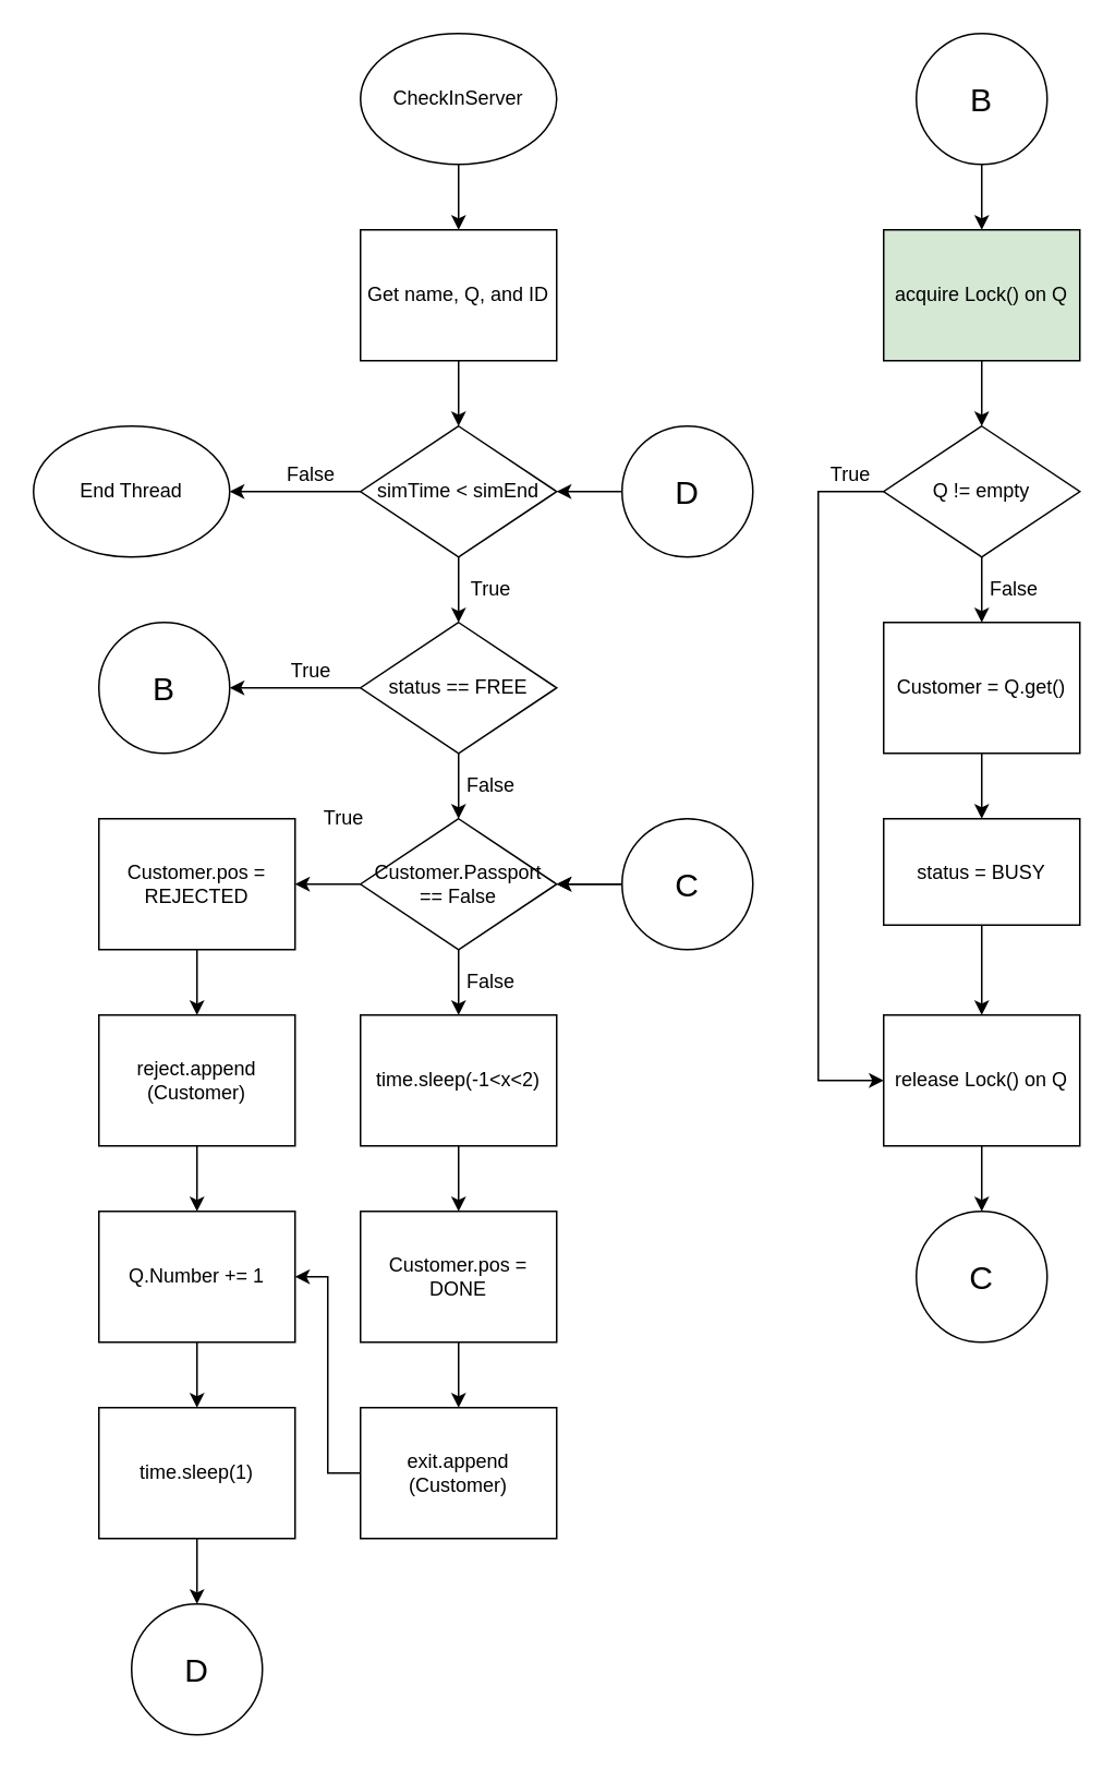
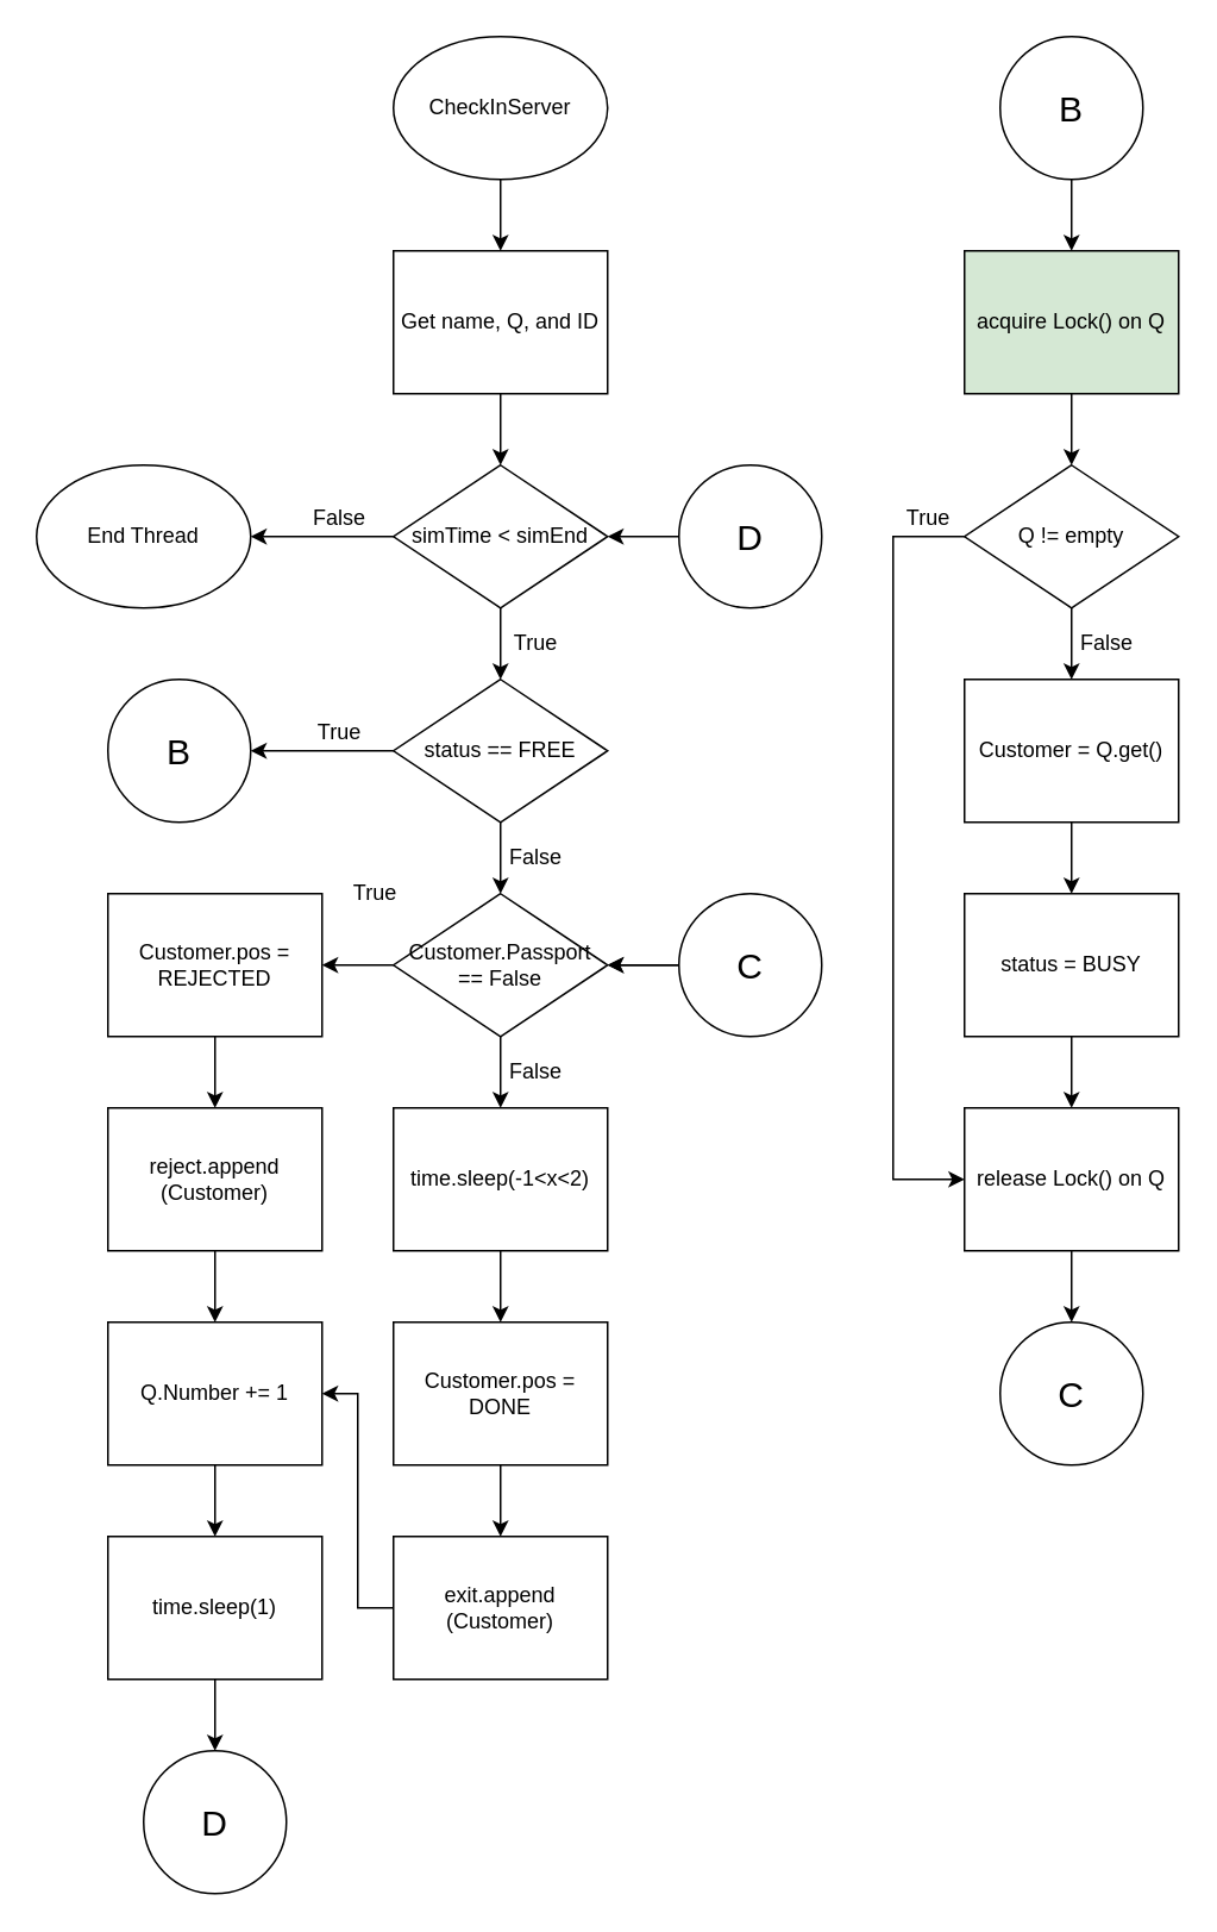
  <mxCell id="0" />
  <mxCell id="1" parent="0" />
  <mxCell id="2" value="" style="edgeStyle=orthogonalEdgeStyle;rounded=0;orthogonalLoop=1;jettySize=auto;html=1;" parent="1" source="3" target="5" edge="1"><mxGeometry relative="1" as="geometry" /></mxCell>
  <mxCell id="3" value="&lt;span&gt;CheckInServer&lt;/span&gt;" style="ellipse;whiteSpace=wrap;html=1;" parent="1" vertex="1"><mxGeometry x="220" width="120" height="80" as="geometry" y="20" /></mxCell>
  <mxCell id="4" value="" style="edgeStyle=orthogonalEdgeStyle;rounded=0;orthogonalLoop=1;jettySize=auto;html=1;" parent="1" source="5" target="8" edge="1"><mxGeometry relative="1" as="geometry" /></mxCell>
  <mxCell id="5" value="Get name, Q, and ID" style="rounded=0;whiteSpace=wrap;html=1;" parent="1" vertex="1"><mxGeometry x="220" y="140" width="120" height="80" as="geometry" /></mxCell>
  <mxCell id="6" value="" style="edgeStyle=orthogonalEdgeStyle;rounded=0;orthogonalLoop=1;jettySize=auto;html=1;" parent="1" source="8" edge="1"><mxGeometry relative="1" as="geometry"><mxPoint x="140" y="300" as="targetPoint" /></mxGeometry></mxCell>
  <mxCell id="7" value="" style="edgeStyle=orthogonalEdgeStyle;rounded=0;orthogonalLoop=1;jettySize=auto;html=1;" parent="1" source="8" target="13" edge="1"><mxGeometry relative="1" as="geometry" /></mxCell>
  <mxCell id="8" value="simTime &amp;lt; simEnd" style="rhombus;whiteSpace=wrap;html=1;" parent="1" vertex="1"><mxGeometry x="220" y="260" width="120" height="80" as="geometry" /></mxCell>
  <mxCell id="9" value="End Thread" style="ellipse;whiteSpace=wrap;html=1;" parent="1" vertex="1"><mxGeometry x="20" y="260" width="120" height="80" as="geometry" /></mxCell>
  <mxCell id="10" value="False" style="text;html=1;strokeColor=none;fillColor=none;align=center;verticalAlign=middle;whiteSpace=wrap;rounded=0;" parent="1" vertex="1"><mxGeometry x="170" y="270" width="40" height="40" as="geometry" /></mxCell>
  <mxCell id="11" value="" style="edgeStyle=orthogonalEdgeStyle;rounded=0;orthogonalLoop=1;jettySize=auto;html=1;" parent="1" source="13" target="15" edge="1"><mxGeometry relative="1" as="geometry" /></mxCell>
  <mxCell id="12" value="" style="edgeStyle=orthogonalEdgeStyle;rounded=0;orthogonalLoop=1;jettySize=auto;html=1;" parent="1" source="13" target="34" edge="1"><mxGeometry relative="1" as="geometry" /></mxCell>
  <mxCell id="13" value="status == FREE" style="rhombus;whiteSpace=wrap;html=1;" parent="1" vertex="1"><mxGeometry x="220" y="380" width="120" height="80" as="geometry" /></mxCell>
  <mxCell id="14" value="True" style="text;html=1;strokeColor=none;fillColor=none;align=center;verticalAlign=middle;whiteSpace=wrap;rounded=0;" parent="1" vertex="1"><mxGeometry x="280" y="340" width="40" height="40" as="geometry" /></mxCell>
  <mxCell id="15" value="B" style="ellipse;whiteSpace=wrap;html=1;aspect=fixed;fontSize=20;" parent="1" vertex="1"><mxGeometry x="60" y="380" width="80" height="80" as="geometry" /></mxCell>
  <mxCell id="16" value="True" style="text;html=1;strokeColor=none;fillColor=none;align=center;verticalAlign=middle;whiteSpace=wrap;rounded=0;" parent="1" vertex="1"><mxGeometry x="170" y="390" width="40" height="40" as="geometry" /></mxCell>
  <mxCell id="17" value="" style="edgeStyle=orthogonalEdgeStyle;rounded=0;orthogonalLoop=1;jettySize=auto;html=1;" parent="1" source="18" target="21" edge="1"><mxGeometry relative="1" as="geometry" /></mxCell>
  <mxCell id="18" value="B" style="ellipse;whiteSpace=wrap;html=1;aspect=fixed;fontSize=20;" parent="1" vertex="1"><mxGeometry x="560" width="80" height="80" as="geometry" y="20" /></mxCell>
  <mxCell id="19" value="" style="edgeStyle=orthogonalEdgeStyle;rounded=0;orthogonalLoop=1;jettySize=auto;html=1;" parent="1" source="21" target="23" edge="1"><mxGeometry relative="1" as="geometry" /></mxCell>
  <mxCell id="20" style="edgeStyle=orthogonalEdgeStyle;rounded=0;orthogonalLoop=1;jettySize=auto;html=1;entryX=0;entryY=0.5;entryDx=0;entryDy=0;exitX=0;exitY=0.5;exitDx=0;exitDy=0;" parent="1" source="23" target="29" edge="1"><mxGeometry relative="1" as="geometry"><Array as="points"><mxPoint x="500" y="300" /><mxPoint x="500" y="660" /></Array></mxGeometry></mxCell>
  <mxCell id="21" value="acquire Lock() on Q" style="rounded=0;whiteSpace=wrap;html=1;fillColor=#d5e8d4;" parent="1" vertex="1"><mxGeometry x="540" y="140" width="120" height="80" as="geometry" /></mxCell>
  <mxCell id="22" value="" style="edgeStyle=orthogonalEdgeStyle;rounded=0;orthogonalLoop=1;jettySize=auto;html=1;" parent="1" source="23" target="25" edge="1"><mxGeometry relative="1" as="geometry" /></mxCell>
  <mxCell id="23" value="Q != empty" style="rhombus;whiteSpace=wrap;html=1;" parent="1" vertex="1"><mxGeometry x="540" y="260" width="120" height="80" as="geometry" /></mxCell>
  <mxCell id="24" value="" style="edgeStyle=orthogonalEdgeStyle;rounded=0;orthogonalLoop=1;jettySize=auto;html=1;" parent="1" source="25" target="27" edge="1"><mxGeometry relative="1" as="geometry" /></mxCell>
  <mxCell id="25" value="Customer = Q.get()" style="rounded=0;whiteSpace=wrap;html=1;" parent="1" vertex="1"><mxGeometry x="540" y="380" width="120" height="80" as="geometry" /></mxCell>
  <mxCell id="26" value="" style="edgeStyle=orthogonalEdgeStyle;rounded=0;orthogonalLoop=1;jettySize=auto;html=1;" parent="1" source="27" target="29" edge="1"><mxGeometry relative="1" as="geometry" /></mxCell>
- <mxCell id="27" value="status = BUSY" style="rounded=0;whiteSpace=wrap;html=1;" parent="1" vertex="1"><mxGeometry x="540" y="500" width="120" height="65" as="geometry" /></mxCell>
+ <mxCell id="27" value="status = BUSY" style="rounded=0;whiteSpace=wrap;html=1;" parent="1" vertex="1"><mxGeometry x="540" y="500" width="120" height="80" as="geometry" /></mxCell>
  <mxCell id="28" value="" style="edgeStyle=orthogonalEdgeStyle;rounded=0;orthogonalLoop=1;jettySize=auto;html=1;" parent="1" source="29" target="58" edge="1"><mxGeometry relative="1" as="geometry" /></mxCell>
  <mxCell id="29" value="release Lock() on Q" style="rounded=0;whiteSpace=wrap;html=1;" parent="1" vertex="1"><mxGeometry x="540" y="620" width="120" height="80" as="geometry" /></mxCell>
  <mxCell id="30" value="False" style="text;html=1;strokeColor=none;fillColor=none;align=center;verticalAlign=middle;whiteSpace=wrap;rounded=0;" parent="1" vertex="1"><mxGeometry x="600" y="340" width="40" height="40" as="geometry" /></mxCell>
  <mxCell id="31" value="True" style="text;html=1;strokeColor=none;fillColor=none;align=center;verticalAlign=middle;whiteSpace=wrap;rounded=0;" parent="1" vertex="1"><mxGeometry x="500" y="270" width="40" height="40" as="geometry" /></mxCell>
  <mxCell id="32" value="" style="edgeStyle=orthogonalEdgeStyle;rounded=0;orthogonalLoop=1;jettySize=auto;html=1;" parent="1" source="34" target="47" edge="1"><mxGeometry relative="1" as="geometry" /></mxCell>
  <mxCell id="33" value="" style="edgeStyle=orthogonalEdgeStyle;rounded=0;orthogonalLoop=1;jettySize=auto;html=1;" parent="1" source="34" target="40" edge="1"><mxGeometry relative="1" as="geometry" /></mxCell>
  <mxCell id="34" value="Customer.Passport == False" style="rhombus;whiteSpace=wrap;html=1;" parent="1" vertex="1"><mxGeometry x="220" y="500" width="120" height="80" as="geometry" /></mxCell>
  <mxCell id="35" value="False" style="text;html=1;strokeColor=none;fillColor=none;align=center;verticalAlign=middle;whiteSpace=wrap;rounded=0;" parent="1" vertex="1"><mxGeometry x="280" y="460" width="40" height="40" as="geometry" /></mxCell>
  <mxCell id="36" value="" style="edgeStyle=orthogonalEdgeStyle;rounded=0;orthogonalLoop=1;jettySize=auto;html=1;" parent="1" source="38" target="34" edge="1"><mxGeometry relative="1" as="geometry" /></mxCell>
  <mxCell id="37" value="" style="edgeStyle=orthogonalEdgeStyle;rounded=0;orthogonalLoop=1;jettySize=auto;html=1;" parent="1" source="38" target="34" edge="1"><mxGeometry relative="1" as="geometry" /></mxCell>
  <mxCell id="38" value="C" style="ellipse;whiteSpace=wrap;html=1;aspect=fixed;fontSize=20;" parent="1" vertex="1"><mxGeometry x="380" y="500" width="80" height="80" as="geometry" /></mxCell>
  <mxCell id="39" value="" style="edgeStyle=orthogonalEdgeStyle;rounded=0;orthogonalLoop=1;jettySize=auto;html=1;" parent="1" source="40" target="42" edge="1"><mxGeometry relative="1" as="geometry" /></mxCell>
  <mxCell id="40" value="Customer.pos = REJECTED" style="rounded=0;whiteSpace=wrap;html=1;" parent="1" vertex="1"><mxGeometry x="60" y="500" width="120" height="80" as="geometry" /></mxCell>
  <mxCell id="41" value="" style="edgeStyle=orthogonalEdgeStyle;rounded=0;orthogonalLoop=1;jettySize=auto;html=1;" parent="1" source="42" target="52" edge="1"><mxGeometry relative="1" as="geometry" /></mxCell>
  <mxCell id="42" value="reject.append&lt;br&gt;(Customer)" style="rounded=0;whiteSpace=wrap;html=1;" parent="1" vertex="1"><mxGeometry x="60" y="620" width="120" height="80" as="geometry" /></mxCell>
  <mxCell id="43" value="True" style="text;html=1;strokeColor=none;fillColor=none;align=center;verticalAlign=middle;whiteSpace=wrap;rounded=0;" parent="1" vertex="1"><mxGeometry x="190" y="480" width="40" height="40" as="geometry" /></mxCell>
  <mxCell id="44" value="" style="edgeStyle=orthogonalEdgeStyle;rounded=0;orthogonalLoop=1;jettySize=auto;html=1;" parent="1" source="45" target="49" edge="1"><mxGeometry relative="1" as="geometry" /></mxCell>
  <mxCell id="45" value="Customer.pos = DONE" style="rounded=0;whiteSpace=wrap;html=1;" parent="1" vertex="1"><mxGeometry x="220" y="740" width="120" height="80" as="geometry" /></mxCell>
  <mxCell id="46" value="" style="edgeStyle=orthogonalEdgeStyle;rounded=0;orthogonalLoop=1;jettySize=auto;html=1;" parent="1" source="47" target="45" edge="1"><mxGeometry relative="1" as="geometry" /></mxCell>
  <mxCell id="47" value="time.sleep(-1&amp;lt;x&amp;lt;2)" style="rounded=0;whiteSpace=wrap;html=1;" parent="1" vertex="1"><mxGeometry x="220" y="620" width="120" height="80" as="geometry" /></mxCell>
  <mxCell id="48" value="" style="edgeStyle=orthogonalEdgeStyle;rounded=0;orthogonalLoop=1;jettySize=auto;html=1;exitX=0;exitY=0.5;exitDx=0;exitDy=0;" parent="1" source="49" target="52" edge="1"><mxGeometry relative="1" as="geometry"><Array as="points"><mxPoint x="200" y="900" /><mxPoint x="200" y="780" /></Array></mxGeometry></mxCell>
  <mxCell id="49" value="exit.append&lt;br&gt;(Customer)" style="rounded=0;whiteSpace=wrap;html=1;" parent="1" vertex="1"><mxGeometry x="220" y="860" width="120" height="80" as="geometry" /></mxCell>
  <mxCell id="50" value="False" style="text;html=1;strokeColor=none;fillColor=none;align=center;verticalAlign=middle;whiteSpace=wrap;rounded=0;" parent="1" vertex="1"><mxGeometry x="280" y="580" width="40" height="40" as="geometry" /></mxCell>
  <mxCell id="51" value="" style="edgeStyle=orthogonalEdgeStyle;rounded=0;orthogonalLoop=1;jettySize=auto;html=1;" parent="1" source="52" target="54" edge="1"><mxGeometry relative="1" as="geometry" /></mxCell>
  <mxCell id="52" value="Q.Number += 1" style="rounded=0;whiteSpace=wrap;html=1;" parent="1" vertex="1"><mxGeometry x="60" y="740" width="120" height="80" as="geometry" /></mxCell>
  <mxCell id="53" value="" style="edgeStyle=orthogonalEdgeStyle;rounded=0;orthogonalLoop=1;jettySize=auto;html=1;" parent="1" source="54" target="55" edge="1"><mxGeometry relative="1" as="geometry" /></mxCell>
  <mxCell id="54" value="time.sleep(1)" style="rounded=0;whiteSpace=wrap;html=1;" parent="1" vertex="1"><mxGeometry x="60" y="860" width="120" height="80" as="geometry" /></mxCell>
  <mxCell id="55" value="D" style="ellipse;whiteSpace=wrap;html=1;aspect=fixed;fontSize=20;" parent="1" vertex="1"><mxGeometry x="80" y="980" width="80" height="80" as="geometry" /></mxCell>
  <mxCell id="56" value="" style="edgeStyle=orthogonalEdgeStyle;rounded=0;orthogonalLoop=1;jettySize=auto;html=1;" parent="1" source="57" target="8" edge="1"><mxGeometry relative="1" as="geometry" /></mxCell>
  <mxCell id="57" value="D" style="ellipse;whiteSpace=wrap;html=1;aspect=fixed;fontSize=20;" parent="1" vertex="1"><mxGeometry x="380" y="260" width="80" height="80" as="geometry" /></mxCell>
  <mxCell id="58" value="C" style="ellipse;whiteSpace=wrap;html=1;aspect=fixed;fontSize=20;" parent="1" vertex="1"><mxGeometry x="560" y="740" width="80" height="80" as="geometry" /></mxCell>
